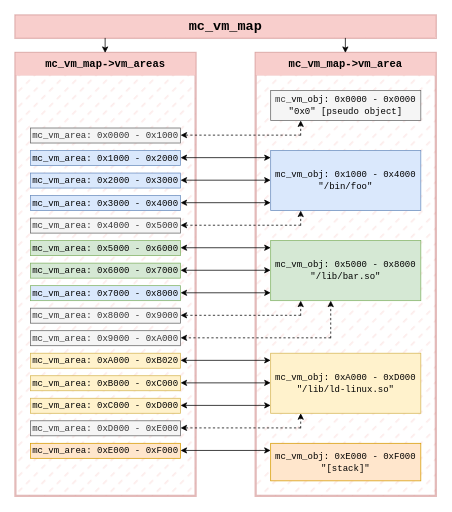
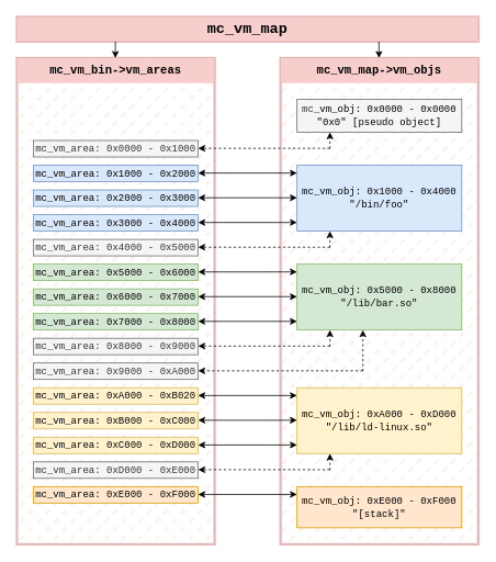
  <mxCell id="0" />
  <mxCell id="1" parent="0" />
  <mxCell id="2" value="" style="rounded=0;whiteSpace=wrap;html=1;fillColor=#f8cecc;fillStyle=dashed;opacity=40;strokeColor=#b85450;strokeWidth=3;" parent="1" vertex="1"><mxGeometry x="20" y="20" width="560" height="30" as="geometry" /></mxCell>
  <mxCell id="3" value="" style="rounded=0;whiteSpace=wrap;html=1;fillColor=#f8cecc;fillStyle=dashed;opacity=40;strokeColor=#b85450;strokeWidth=3;" parent="1" vertex="1"><mxGeometry x="340" y="70" width="240" height="590" as="geometry" /></mxCell>
  <mxCell id="4" value="" style="rounded=0;whiteSpace=wrap;html=1;fillColor=#f8cecc;fillStyle=dashed;opacity=40;strokeColor=#b85450;strokeWidth=3;" parent="1" vertex="1"><mxGeometry x="20" y="70" width="240" height="590" as="geometry" /></mxCell>
  <mxCell id="5" value="&lt;font face=&quot;Courier New&quot;&gt;mc_vm_area: 0x1000 - 0x2000&lt;/font&gt;" style="rounded=0;whiteSpace=wrap;html=1;fillColor=#dae8fc;strokeColor=#6c8ebf;" parent="1" vertex="1"><mxGeometry x="40" y="200" width="200" height="20" as="geometry" /></mxCell>
  <mxCell id="6" value="&lt;font face=&quot;Courier New&quot;&gt;mc_&lt;span style=&quot;background-color: transparent; color: light-dark(rgb(0, 0, 0), rgb(255, 255, 255));&quot;&gt;vm_obj: 0x0000 - 0x0000&lt;/span&gt;&lt;/font&gt;&lt;div&gt;&lt;font face=&quot;Courier New&quot;&gt;&lt;span style=&quot;background-color: transparent; color: light-dark(rgb(0, 0, 0), rgb(255, 255, 255));&quot;&gt;&quot;0x0&quot; [pseudo object]&lt;/span&gt;&lt;/font&gt;&lt;/div&gt;" style="rounded=0;whiteSpace=wrap;html=1;fillColor=#f5f5f5;fontColor=#333333;strokeColor=#666666;" parent="1" vertex="1"><mxGeometry x="360" y="120" width="200" height="40" as="geometry" /></mxCell>
  <mxCell id="7" value="&lt;font face=&quot;Courier New&quot;&gt;mc_vm_area: 0x0000 - 0x1000&lt;/font&gt;" style="rounded=0;whiteSpace=wrap;html=1;fillColor=#f5f5f5;fontColor=#333333;strokeColor=#666666;" parent="1" vertex="1"><mxGeometry x="40" y="170" width="200" height="20" as="geometry" /></mxCell>
  <mxCell id="8" value="&lt;font face=&quot;Courier New&quot;&gt;mc_vm_area: 0xE000 - 0xF000&lt;/font&gt;" style="rounded=0;whiteSpace=wrap;html=1;fillColor=#ffe6cc;strokeColor=#d79b00;" parent="1" vertex="1"><mxGeometry x="40" y="590" width="200" height="20" as="geometry" /></mxCell>
  <mxCell id="9" value="&lt;font face=&quot;Courier New&quot;&gt;mc_vm_area: 0xD000 - 0xE000&lt;/font&gt;" style="rounded=0;whiteSpace=wrap;html=1;fillColor=#f5f5f5;fontColor=#333333;strokeColor=#666666;" parent="1" vertex="1"><mxGeometry x="40" y="560" width="200" height="20" as="geometry" /></mxCell>
  <mxCell id="10" value="&lt;font face=&quot;Courier New&quot;&gt;mc_vm_area: 0xC000 - 0xD000&lt;/font&gt;" style="rounded=0;whiteSpace=wrap;html=1;fillColor=#fff2cc;strokeColor=#d6b656;" parent="1" vertex="1"><mxGeometry x="40" y="530" width="200" height="20" as="geometry" /></mxCell>
  <mxCell id="11" value="&lt;font face=&quot;Courier New&quot;&gt;mc_vm_area: 0xB000 - 0xC000&lt;/font&gt;" style="rounded=0;whiteSpace=wrap;html=1;fillColor=#fff2cc;strokeColor=#d6b656;" parent="1" vertex="1"><mxGeometry x="40" y="500" width="200" height="20" as="geometry" /></mxCell>
  <mxCell id="12" value="&lt;font face=&quot;Courier New&quot;&gt;mc_vm_area: 0xA000 - 0xB020&lt;/font&gt;" style="rounded=0;whiteSpace=wrap;html=1;fillColor=#fff2cc;strokeColor=#d6b656;" parent="1" vertex="1"><mxGeometry x="40" y="470" width="200" height="20" as="geometry" /></mxCell>
  <mxCell id="13" value="&lt;font face=&quot;Courier New&quot;&gt;mc_vm_area: 0x9000 - 0xA000&lt;/font&gt;" style="rounded=0;whiteSpace=wrap;html=1;fillColor=#f5f5f5;fontColor=#333333;strokeColor=#666666;" parent="1" vertex="1"><mxGeometry x="40" y="440" width="200" height="20" as="geometry" /></mxCell>
  <mxCell id="14" value="&lt;font face=&quot;Courier New&quot;&gt;mc_vm_area: 0x8000 - 0x9000&lt;/font&gt;" style="rounded=0;whiteSpace=wrap;html=1;fillColor=#f5f5f5;strokeColor=#666666;fontColor=#333333;" parent="1" vertex="1"><mxGeometry x="40" y="410" width="200" height="20" as="geometry" /></mxCell>
- <mxCell id="15" value="&lt;font face=&quot;Courier New&quot;&gt;mc_vm_area: 0x7000 - 0x8000&lt;/font&gt;" style="rounded=0;whiteSpace=wrap;html=1;fillColor=#dae8fc;strokeColor=#82b366;" parent="1" vertex="1"><mxGeometry x="40" y="380" width="200" height="20" as="geometry" /></mxCell>
+ <mxCell id="15" value="&lt;font face=&quot;Courier New&quot;&gt;mc_vm_area: 0x7000 - 0x8000&lt;/font&gt;" style="rounded=0;whiteSpace=wrap;html=1;fillColor=#d5e8d4;strokeColor=#82b366;" parent="1" vertex="1"><mxGeometry x="40" y="380" width="200" height="20" as="geometry" /></mxCell>
  <mxCell id="16" value="&lt;font face=&quot;Courier New&quot;&gt;mc_vm_area: 0x6000 - 0x7000&lt;/font&gt;" style="rounded=0;whiteSpace=wrap;html=1;fillColor=#d5e8d4;strokeColor=#82b366;" parent="1" vertex="1"><mxGeometry x="40" y="350" width="200" height="20" as="geometry" /></mxCell>
  <mxCell id="17" value="&lt;font face=&quot;Courier New&quot;&gt;mc_vm_area: 0x5000 - 0x6000&lt;/font&gt;" style="rounded=0;whiteSpace=wrap;html=1;fillColor=#d5e8d4;strokeColor=#82b366;" parent="1" vertex="1"><mxGeometry x="40" y="320" width="200" height="20" as="geometry" /></mxCell>
  <mxCell id="18" value="&lt;font face=&quot;Courier New&quot;&gt;mc_vm_area: 0x4000 - 0x5000&lt;/font&gt;" style="rounded=0;whiteSpace=wrap;html=1;fillColor=#f5f5f5;fontColor=#333333;strokeColor=#666666;" parent="1" vertex="1"><mxGeometry x="40" y="290" width="200" height="20" as="geometry" /></mxCell>
  <mxCell id="19" value="&lt;font face=&quot;Courier New&quot;&gt;mc_vm_area: 0x3000 - 0x4000&lt;/font&gt;" style="rounded=0;whiteSpace=wrap;html=1;fillColor=#dae8fc;strokeColor=#6c8ebf;" parent="1" vertex="1"><mxGeometry x="40" y="260" width="200" height="20" as="geometry" /></mxCell>
  <mxCell id="20" value="&lt;font face=&quot;Courier New&quot;&gt;mc_vm_area: 0x2000 - 0x3000&lt;/font&gt;" style="rounded=0;whiteSpace=wrap;html=1;fillColor=#dae8fc;strokeColor=#6c8ebf;" parent="1" vertex="1"><mxGeometry x="40" y="230" width="200" height="20" as="geometry" /></mxCell>
  <mxCell id="21" value="&lt;font face=&quot;Courier New&quot;&gt;mc_&lt;span style=&quot;background-color: transparent; color: light-dark(rgb(0, 0, 0), rgb(255, 255, 255));&quot;&gt;vm_obj: 0x1000 - 0x4000&lt;/span&gt;&lt;/font&gt;&lt;div&gt;&lt;div&gt;&lt;font face=&quot;Courier New&quot;&gt;&lt;span style=&quot;background-color: transparent; color: light-dark(rgb(0, 0, 0), rgb(255, 255, 255));&quot;&gt;&quot;/bin/foo&quot;&lt;/span&gt;&lt;/font&gt;&lt;/div&gt;&lt;/div&gt;" style="rounded=0;whiteSpace=wrap;html=1;fillColor=#dae8fc;strokeColor=#6c8ebf;" parent="1" vertex="1"><mxGeometry x="360" y="200" width="200" height="80" as="geometry" /></mxCell>
  <mxCell id="22" value="" style="endArrow=classic;startArrow=classic;html=1;rounded=0;" parent="1" edge="1"><mxGeometry width="50" height="50" relative="1" as="geometry"><mxPoint x="240" y="209.5" as="sourcePoint" /><mxPoint x="360" y="209.5" as="targetPoint" /></mxGeometry></mxCell>
  <mxCell id="23" value="" style="endArrow=classic;startArrow=classic;html=1;rounded=0;" parent="1" edge="1"><mxGeometry width="50" height="50" relative="1" as="geometry"><mxPoint x="240" y="239.5" as="sourcePoint" /><mxPoint x="360" y="239.5" as="targetPoint" /></mxGeometry></mxCell>
  <mxCell id="24" value="" style="endArrow=classic;startArrow=classic;html=1;rounded=0;" parent="1" edge="1"><mxGeometry width="50" height="50" relative="1" as="geometry"><mxPoint x="240" y="269.5" as="sourcePoint" /><mxPoint x="360" y="269.5" as="targetPoint" /></mxGeometry></mxCell>
  <mxCell id="25" value="&lt;font face=&quot;Courier New&quot;&gt;mc_&lt;span style=&quot;background-color: transparent; color: light-dark(rgb(0, 0, 0), rgb(255, 255, 255));&quot;&gt;vm_obj: 0x5000 - 0x8000&lt;/span&gt;&lt;/font&gt;&lt;div&gt;&lt;font face=&quot;Courier New&quot;&gt;&lt;span style=&quot;background-color: transparent; color: light-dark(rgb(0, 0, 0), rgb(255, 255, 255));&quot;&gt;&quot;/lib/bar.so&quot;&lt;/span&gt;&lt;/font&gt;&lt;/div&gt;" style="rounded=0;whiteSpace=wrap;html=1;fillColor=#d5e8d4;strokeColor=#82b366;" parent="1" vertex="1"><mxGeometry x="360" y="320" width="200" height="80" as="geometry" /></mxCell>
  <mxCell id="26" value="&lt;font face=&quot;Courier New&quot;&gt;mc_&lt;span style=&quot;background-color: transparent; color: light-dark(rgb(0, 0, 0), rgb(255, 255, 255));&quot;&gt;vm_obj: 0xA000 - 0xD000&lt;/span&gt;&lt;/font&gt;&lt;div&gt;&lt;font face=&quot;Courier New&quot;&gt;&lt;span style=&quot;background-color: transparent; color: light-dark(rgb(0, 0, 0), rgb(255, 255, 255));&quot;&gt;&quot;/lib/ld-linux.so&quot;&lt;/span&gt;&lt;/font&gt;&lt;/div&gt;" style="rounded=0;whiteSpace=wrap;html=1;fillColor=#fff2cc;strokeColor=#d6b656;" parent="1" vertex="1"><mxGeometry x="360" y="470" width="200" height="80" as="geometry" /></mxCell>
  <mxCell id="27" value="&lt;font face=&quot;Courier New&quot;&gt;mc_&lt;span style=&quot;background-color: transparent; color: light-dark(rgb(0, 0, 0), rgb(255, 255, 255));&quot;&gt;vm_obj: 0xE000 - 0xF000&lt;/span&gt;&lt;/font&gt;&lt;div&gt;&lt;font face=&quot;Courier New&quot;&gt;&lt;span style=&quot;background-color: transparent; color: light-dark(rgb(0, 0, 0), rgb(255, 255, 255));&quot;&gt;&quot;[stack]&quot;&lt;/span&gt;&lt;/font&gt;&lt;/div&gt;" style="rounded=0;whiteSpace=wrap;html=1;fillColor=#ffe6cc;strokeColor=#d79b00;" parent="1" vertex="1"><mxGeometry x="360" y="590" width="200" height="50" as="geometry" /></mxCell>
  <mxCell id="28" value="" style="endArrow=classic;html=1;rounded=0;dashed=1;" parent="1" edge="1"><mxGeometry width="50" height="50" relative="1" as="geometry"><mxPoint x="440" y="450" as="sourcePoint" /><mxPoint x="440" y="400" as="targetPoint" /></mxGeometry></mxCell>
  <mxCell id="29" value="" style="endArrow=classic;html=1;rounded=0;dashed=1;" parent="1" edge="1"><mxGeometry width="50" height="50" relative="1" as="geometry"><mxPoint x="400" y="180" as="sourcePoint" /><mxPoint x="400" y="160" as="targetPoint" /></mxGeometry></mxCell>
  <mxCell id="30" value="" style="endArrow=classic;html=1;rounded=0;dashed=1;" parent="1" edge="1"><mxGeometry width="50" height="50" relative="1" as="geometry"><mxPoint x="400" y="300" as="sourcePoint" /><mxPoint x="400" y="280" as="targetPoint" /></mxGeometry></mxCell>
  <mxCell id="31" value="" style="endArrow=classic;html=1;rounded=0;dashed=1;" parent="1" edge="1"><mxGeometry width="50" height="50" relative="1" as="geometry"><mxPoint x="400" y="420" as="sourcePoint" /><mxPoint x="400" y="400" as="targetPoint" /></mxGeometry></mxCell>
  <mxCell id="32" value="" style="endArrow=classic;html=1;rounded=0;dashed=1;" parent="1" edge="1"><mxGeometry width="50" height="50" relative="1" as="geometry"><mxPoint x="400" y="570" as="sourcePoint" /><mxPoint x="400" y="550" as="targetPoint" /></mxGeometry></mxCell>
  <mxCell id="33" value="" style="endArrow=classic;html=1;rounded=0;dashed=1;" parent="1" edge="1"><mxGeometry width="50" height="50" relative="1" as="geometry"><mxPoint x="400" y="179.5" as="sourcePoint" /><mxPoint x="240" y="179.5" as="targetPoint" /></mxGeometry></mxCell>
  <mxCell id="34" value="" style="endArrow=classic;html=1;rounded=0;dashed=1;" parent="1" edge="1"><mxGeometry width="50" height="50" relative="1" as="geometry"><mxPoint x="400" y="419.5" as="sourcePoint" /><mxPoint x="240" y="419.5" as="targetPoint" /></mxGeometry></mxCell>
  <mxCell id="35" value="" style="endArrow=classic;html=1;rounded=0;dashed=1;" parent="1" edge="1"><mxGeometry width="50" height="50" relative="1" as="geometry"><mxPoint x="400" y="569.5" as="sourcePoint" /><mxPoint x="240" y="569.5" as="targetPoint" /></mxGeometry></mxCell>
  <mxCell id="36" value="" style="endArrow=classic;html=1;rounded=0;dashed=1;" parent="1" edge="1"><mxGeometry width="50" height="50" relative="1" as="geometry"><mxPoint x="400" y="299.5" as="sourcePoint" /><mxPoint x="240" y="299.5" as="targetPoint" /></mxGeometry></mxCell>
  <mxCell id="37" value="" style="endArrow=classic;html=1;rounded=0;dashed=1;" parent="1" edge="1"><mxGeometry width="50" height="50" relative="1" as="geometry"><mxPoint x="440" y="449.5" as="sourcePoint" /><mxPoint x="240" y="449.5" as="targetPoint" /></mxGeometry></mxCell>
  <mxCell id="38" value="" style="endArrow=classic;startArrow=classic;html=1;rounded=0;" parent="1" edge="1"><mxGeometry width="50" height="50" relative="1" as="geometry"><mxPoint x="240" y="329.5" as="sourcePoint" /><mxPoint x="360" y="329.5" as="targetPoint" /></mxGeometry></mxCell>
  <mxCell id="39" value="" style="endArrow=classic;startArrow=classic;html=1;rounded=0;" parent="1" edge="1"><mxGeometry width="50" height="50" relative="1" as="geometry"><mxPoint x="240" y="359.5" as="sourcePoint" /><mxPoint x="360" y="359.5" as="targetPoint" /></mxGeometry></mxCell>
  <mxCell id="40" value="" style="endArrow=classic;startArrow=classic;html=1;rounded=0;" parent="1" edge="1"><mxGeometry width="50" height="50" relative="1" as="geometry"><mxPoint x="240" y="389.5" as="sourcePoint" /><mxPoint x="360" y="389.5" as="targetPoint" /></mxGeometry></mxCell>
  <mxCell id="41" value="" style="endArrow=classic;startArrow=classic;html=1;rounded=0;" parent="1" edge="1"><mxGeometry width="50" height="50" relative="1" as="geometry"><mxPoint x="240" y="479.5" as="sourcePoint" /><mxPoint x="360" y="479.5" as="targetPoint" /></mxGeometry></mxCell>
  <mxCell id="42" value="" style="endArrow=classic;startArrow=classic;html=1;rounded=0;" parent="1" edge="1"><mxGeometry width="50" height="50" relative="1" as="geometry"><mxPoint x="240" y="509.5" as="sourcePoint" /><mxPoint x="360" y="509.5" as="targetPoint" /></mxGeometry></mxCell>
  <mxCell id="43" value="" style="endArrow=classic;startArrow=classic;html=1;rounded=0;" parent="1" edge="1"><mxGeometry width="50" height="50" relative="1" as="geometry"><mxPoint x="240" y="539.5" as="sourcePoint" /><mxPoint x="360" y="539.5" as="targetPoint" /></mxGeometry></mxCell>
  <mxCell id="44" value="" style="endArrow=classic;startArrow=classic;html=1;rounded=0;" parent="1" edge="1"><mxGeometry width="50" height="50" relative="1" as="geometry"><mxPoint x="240" y="599.5" as="sourcePoint" /><mxPoint x="360" y="599.5" as="targetPoint" /></mxGeometry></mxCell>
  <mxCell id="45" value="&lt;font style=&quot;font-size: 18px;&quot; face=&quot;Courier New&quot;&gt;&lt;b style=&quot;&quot;&gt;mc_vm_map&lt;/b&gt;&lt;/font&gt;" style="text;html=1;align=center;verticalAlign=middle;whiteSpace=wrap;rounded=0;fillColor=#f8cecc;strokeColor=#b85450;strokeWidth=0;" parent="1" vertex="1"><mxGeometry x="20" y="20" width="560" height="30" as="geometry" /></mxCell>
- <mxCell id="46" value="&lt;font style=&quot;font-size: 14px;&quot; face=&quot;Courier New&quot;&gt;&lt;b&gt;mc_vm_map-&amp;gt;vm_areas&lt;/b&gt;&lt;/font&gt;" style="text;html=1;align=center;verticalAlign=middle;whiteSpace=wrap;rounded=0;fillColor=#f8cecc;strokeColor=#b85450;strokeWidth=0;" parent="1" vertex="1"><mxGeometry x="20" y="70" width="240" height="30" as="geometry" /></mxCell>
- <mxCell id="47" value="&lt;font style=&quot;font-size: 14px;&quot; face=&quot;Courier New&quot;&gt;&lt;b&gt;mc_vm_map-&amp;gt;vm_area&lt;/b&gt;&lt;/font&gt;" style="text;html=1;align=center;verticalAlign=middle;whiteSpace=wrap;rounded=0;fillColor=#f8cecc;strokeColor=#b85450;strokeWidth=0;" parent="1" vertex="1"><mxGeometry x="340" y="70" width="240" height="30" as="geometry" /></mxCell>
+ <mxCell id="46" value="&lt;font style=&quot;font-size: 14px;&quot; face=&quot;Courier New&quot;&gt;&lt;b&gt;mc_vm_bin-&amp;gt;vm_areas&lt;/b&gt;&lt;/font&gt;" style="text;html=1;align=center;verticalAlign=middle;whiteSpace=wrap;rounded=0;fillColor=#f8cecc;strokeColor=#b85450;strokeWidth=0;" parent="1" vertex="1"><mxGeometry x="20" y="70" width="240" height="30" as="geometry" /></mxCell>
+ <mxCell id="47" value="&lt;font style=&quot;font-size: 14px;&quot; face=&quot;Courier New&quot;&gt;&lt;b&gt;mc_vm_map-&amp;gt;vm_objs&lt;/b&gt;&lt;/font&gt;" style="text;html=1;align=center;verticalAlign=middle;whiteSpace=wrap;rounded=0;fillColor=#f8cecc;strokeColor=#b85450;strokeWidth=0;" parent="1" vertex="1"><mxGeometry x="340" y="70" width="240" height="30" as="geometry" /></mxCell>
  <mxCell id="48" value="" style="endArrow=classic;html=1;rounded=0;" parent="1" edge="1"><mxGeometry width="50" height="50" relative="1" as="geometry"><mxPoint x="139.5" y="50" as="sourcePoint" /><mxPoint x="139.5" y="70" as="targetPoint" /></mxGeometry></mxCell>
  <mxCell id="49" value="" style="endArrow=classic;html=1;rounded=0;" parent="1" edge="1"><mxGeometry width="50" height="50" relative="1" as="geometry"><mxPoint x="459.5" y="50" as="sourcePoint" /><mxPoint x="459.5" y="70" as="targetPoint" /></mxGeometry></mxCell>
